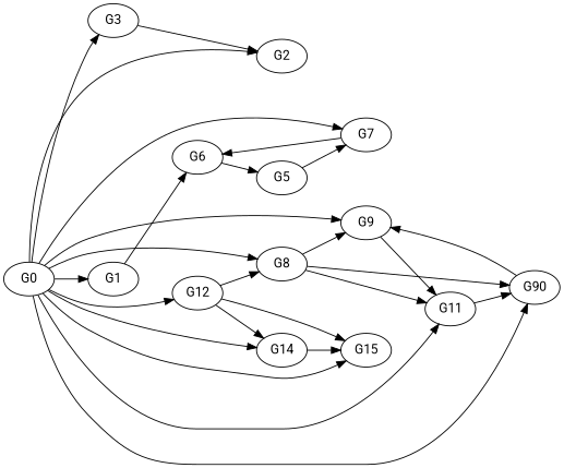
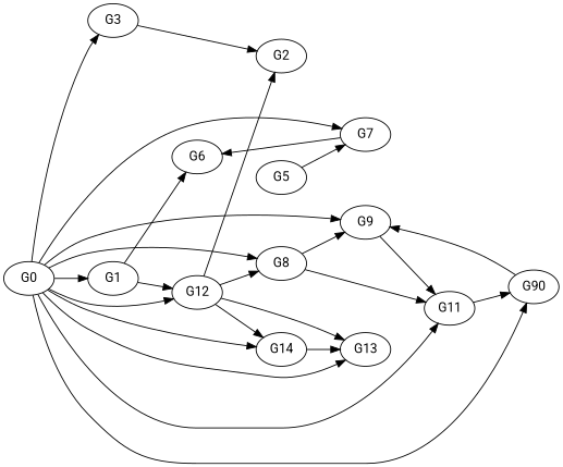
  digraph {
    fontname=Roboto
    rankdir=LR
    node [fontname=Roboto]
    edge [fontname=Roboto]
    G0
    G1
    G2
    G3
    G7
    G8
    G9
    n8 [label=G90]
    G11
    G12
-   G13 [label=G15]
+   G13
    G14
    G6
    G5
    G0 -> G1
-   G0 -> G2
+   G12 -> G2
    G0 -> G3
    G0 -> G7
    G0 -> G8
    G0 -> G9
    G0 -> n8
    G0 -> G11
    G0 -> G12
    G0 -> G13
    G0 -> G14
+   G1 -> G12
    G1 -> G6
    G3 -> G2
    G7 -> G6
    G8 -> G9
-   G8 -> n8
    G8 -> G11
    G9 -> G11
    n8 -> G9
    G11 -> n8
    G12 -> G8
    G12 -> G13
    G12 -> G14
    G14 -> G13
-   G6 -> G5
    G5 -> G7
  }
